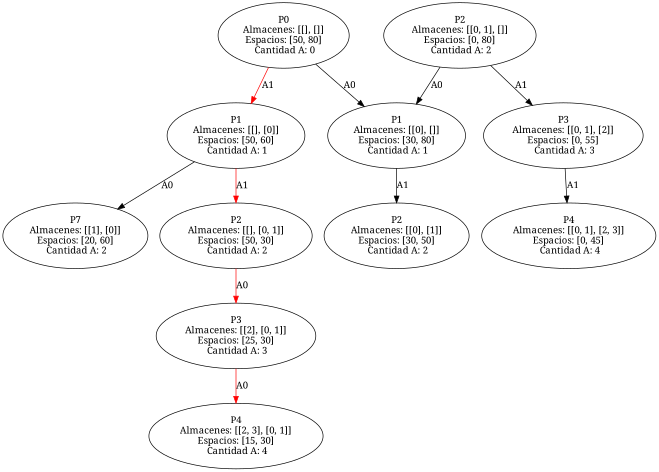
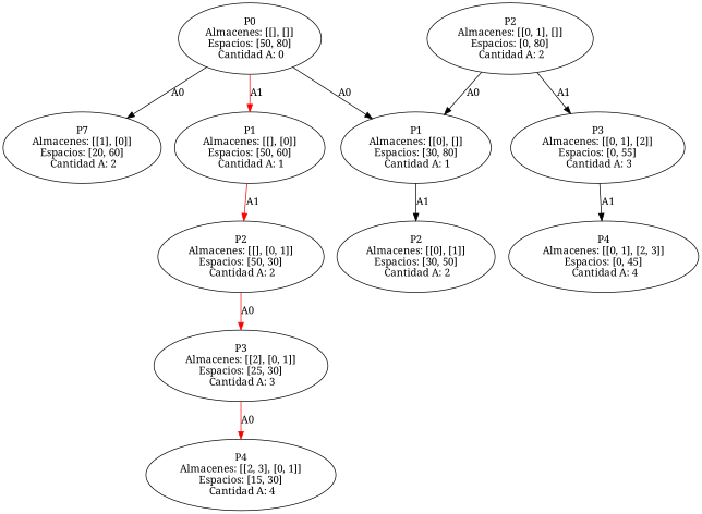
  strict digraph {
    fontname="Noto Serif"
    node [fontname="Noto Serif"]
    edge [fontname="Noto Serif"]
    n1 [label="P3\nAlmacenes: [[2], [0, 1]]\nEspacios: [25, 30]\n Cantidad A: 3"]
    n2 [label="P4\nAlmacenes: [[2, 3], [0, 1]]\nEspacios: [15, 30]\n Cantidad A: 4"]
    n3 [label="P7\nAlmacenes: [[1], [0]]\nEspacios: [20, 60]\n Cantidad A: 2"]
    n4 [label="P1\nAlmacenes: [[], [0]]\nEspacios: [50, 60]\n Cantidad A: 1"]
    n5 [label="P2\nAlmacenes: [[], [0, 1]]\nEspacios: [50, 30]\n Cantidad A: 2"]
    n6 [label="P4\nAlmacenes: [[0, 1], [2, 3]]\nEspacios: [0, 45]\n Cantidad A: 4"]
    n7 [label="P2\nAlmacenes: [[0, 1], []]\nEspacios: [0, 80]\n Cantidad A: 2"]
    n8 [label="P3\nAlmacenes: [[0, 1], [2]]\nEspacios: [0, 55]\n Cantidad A: 3"]
    n9 [label="P1\nAlmacenes: [[0], []]\nEspacios: [30, 80]\n Cantidad A: 1"]
    n10 [label="P2\nAlmacenes: [[0], [1]]\nEspacios: [30, 50]\n Cantidad A: 2"]
    n11 [label="P0\nAlmacenes: [[], []]\nEspacios: [50, 80]\n Cantidad A: 0"]
    n1 -> n2 [color=red label=A0]
-   n4 -> n3 [label=A0]
+   n11 -> n3 [label=A0]
    n4 -> n5 [color=red label=A1]
    n5 -> n1 [color=red label=A0]
    n7 -> n8 [label=A1]
    n7 -> n9 [label=A0]
    n8 -> n6 [label=A1]
    n9 -> n10 [label=A1]
    n11 -> n4 [color=red label=A1]
    n11 -> n9 [label=A0]
  }
